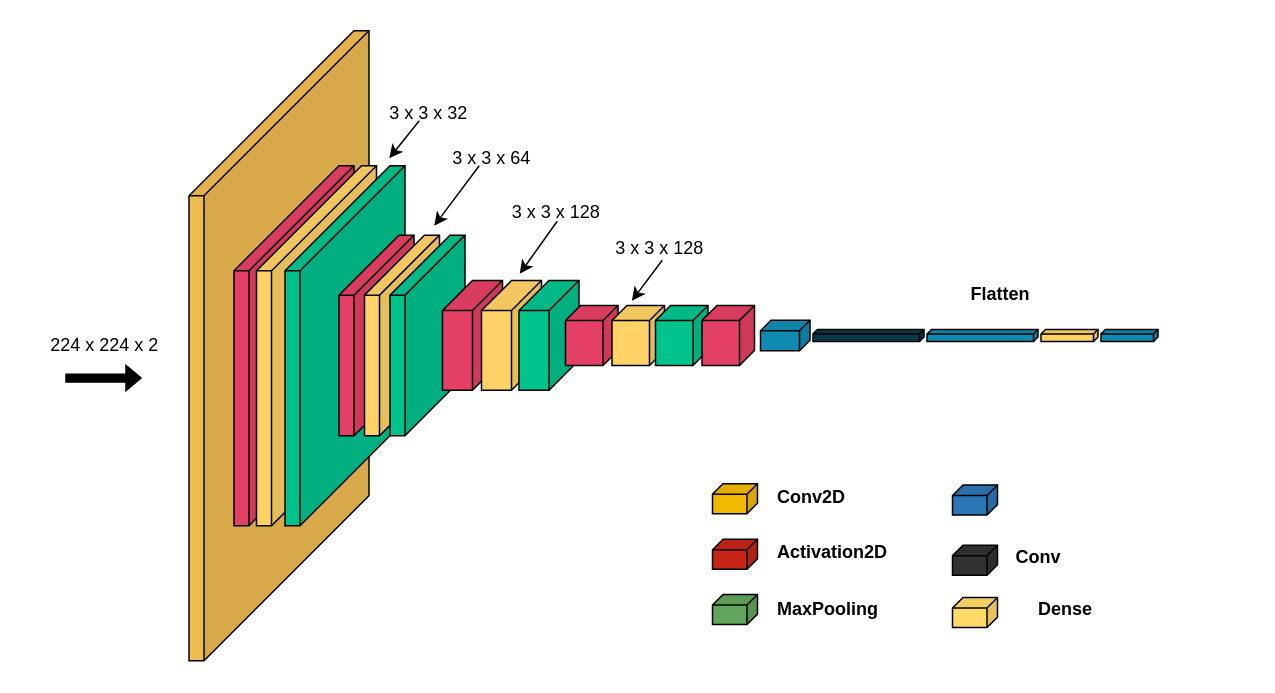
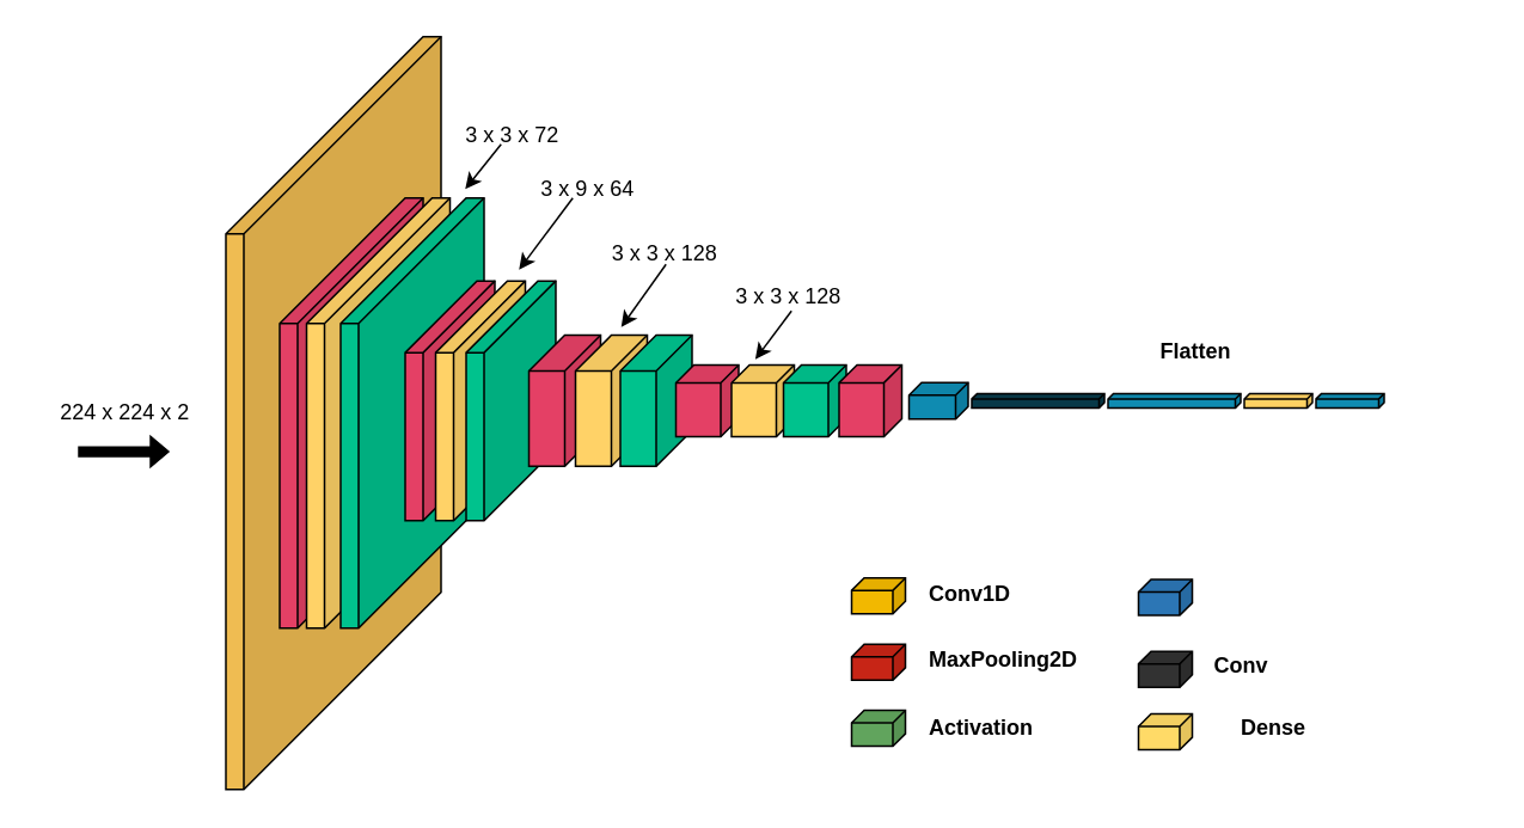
  <mxCell id="0" />
  <mxCell id="1" parent="0" />
  <mxCell id="2" value="" style="shape=cube;whiteSpace=wrap;html=1;boundedLbl=1;backgroundOutline=1;darkOpacity=0.05;darkOpacity2=0.1;size=110;direction=east;flipH=1;fillColor=#efbc52;strokeColor=default;gradientColor=none;" parent="1" vertex="1"><mxGeometry x="125.5" y="20" width="120" height="420" as="geometry" /></mxCell>
  <mxCell id="3" value="" style="shape=cube;whiteSpace=wrap;html=1;boundedLbl=1;backgroundOutline=1;darkOpacity=0.05;darkOpacity2=0.1;size=70;direction=east;flipH=1;fillColor=#e44065;strokeColor=#000000;" parent="1" vertex="1"><mxGeometry x="155.5" y="110" width="80" height="240" as="geometry" /></mxCell>
  <mxCell id="4" value="" style="shape=cube;whiteSpace=wrap;html=1;boundedLbl=1;backgroundOutline=1;darkOpacity=0.05;darkOpacity2=0.1;size=70;direction=east;flipH=1;fillColor=#ffd267;strokeColor=#000000;" parent="1" vertex="1"><mxGeometry x="170.5" y="110" width="80" height="240" as="geometry" /></mxCell>
  <mxCell id="5" value="" style="shape=cube;whiteSpace=wrap;html=1;boundedLbl=1;backgroundOutline=1;darkOpacity=0.05;darkOpacity2=0.1;size=70;direction=east;flipH=1;fillColor=#00c28d;strokeColor=#000000;" parent="1" vertex="1"><mxGeometry x="189.5" y="110" width="80" height="240" as="geometry" /></mxCell>
  <mxCell id="6" value="" style="shape=cube;whiteSpace=wrap;html=1;boundedLbl=1;backgroundOutline=1;darkOpacity=0.05;darkOpacity2=0.1;size=40;direction=east;flipH=1;fillColor=#e44065;strokeColor=#000000;" parent="1" vertex="1"><mxGeometry x="225.5" y="156.25" width="50" height="133.75" as="geometry" /></mxCell>
  <mxCell id="7" value="" style="shape=cube;whiteSpace=wrap;html=1;boundedLbl=1;backgroundOutline=1;darkOpacity=0.05;darkOpacity2=0.1;size=40;direction=east;flipH=1;fillColor=#FFD267;strokeColor=#000000;" parent="1" vertex="1"><mxGeometry x="242.5" y="156.25" width="50" height="133.75" as="geometry" /></mxCell>
  <mxCell id="8" value="" style="shape=cube;whiteSpace=wrap;html=1;boundedLbl=1;backgroundOutline=1;darkOpacity=0.05;darkOpacity2=0.1;size=40;direction=east;flipH=1;fillColor=#00C28D;strokeColor=#000000;" parent="1" vertex="1"><mxGeometry x="259.5" y="156.25" width="50" height="133.75" as="geometry" /></mxCell>
  <mxCell id="9" value="" style="shape=cube;whiteSpace=wrap;html=1;boundedLbl=1;backgroundOutline=1;darkOpacity=0.05;darkOpacity2=0.1;size=20;direction=east;flipH=1;fillColor=#E44065;strokeColor=#000000;" parent="1" vertex="1"><mxGeometry x="294.5" y="186.56" width="40" height="73.13" as="geometry" /></mxCell>
  <mxCell id="10" value="" style="shape=cube;whiteSpace=wrap;html=1;boundedLbl=1;backgroundOutline=1;darkOpacity=0.05;darkOpacity2=0.1;size=20;direction=east;flipH=1;fillColor=#FFD267;strokeColor=#000000;" parent="1" vertex="1"><mxGeometry x="320.5" y="186.56" width="40" height="73.13" as="geometry" /></mxCell>
  <mxCell id="11" value="" style="shape=cube;whiteSpace=wrap;html=1;boundedLbl=1;backgroundOutline=1;darkOpacity=0.05;darkOpacity2=0.1;size=20;direction=east;flipH=1;fillColor=#00C28D;strokeColor=#000000;" parent="1" vertex="1"><mxGeometry x="345.5" y="186.56" width="40" height="73.13" as="geometry" /></mxCell>
  <mxCell id="12" value="" style="shape=cube;whiteSpace=wrap;html=1;boundedLbl=1;backgroundOutline=1;darkOpacity=0.05;darkOpacity2=0.1;size=10;direction=east;flipH=1;fillColor=#E44065;strokeColor=#000000;" parent="1" vertex="1"><mxGeometry x="376.5" y="203.13" width="35" height="40" as="geometry" /></mxCell>
  <mxCell id="13" value="" style="shape=cube;whiteSpace=wrap;html=1;boundedLbl=1;backgroundOutline=1;darkOpacity=0.05;darkOpacity2=0.1;size=10;direction=east;flipH=1;fillColor=#FFD267;strokeColor=#000000;" parent="1" vertex="1"><mxGeometry x="407.5" y="203.13" width="35" height="40" as="geometry" /></mxCell>
  <mxCell id="14" value="" style="shape=cube;whiteSpace=wrap;html=1;boundedLbl=1;backgroundOutline=1;darkOpacity=0.05;darkOpacity2=0.1;size=7;direction=east;flipH=1;fillColor=#0f8bb1;strokeColor=#000000;" parent="1" vertex="1"><mxGeometry x="506.5" y="212.96" width="33" height="20.32" as="geometry" /></mxCell>
  <mxCell id="15" value="" style="shape=cube;whiteSpace=wrap;html=1;boundedLbl=1;backgroundOutline=1;darkOpacity=0.05;darkOpacity2=0.1;size=3;direction=east;flipH=1;fillColor=#083948;strokeColor=#000000;" parent="1" vertex="1"><mxGeometry x="541.5" y="219.12" width="74" height="8" as="geometry" /></mxCell>
  <mxCell id="16" value="" style="shape=cube;whiteSpace=wrap;html=1;boundedLbl=1;backgroundOutline=1;darkOpacity=0.05;darkOpacity2=0.1;size=3;direction=east;flipH=1;fillColor=#0F8BB1;strokeColor=#000000;" parent="1" vertex="1"><mxGeometry x="617.5" y="219.13" width="74" height="8" as="geometry" /></mxCell>
  <mxCell id="17" value="" style="shape=cube;whiteSpace=wrap;html=1;boundedLbl=1;backgroundOutline=1;darkOpacity=0.05;darkOpacity2=0.1;size=3;direction=east;flipH=1;fillColor=#ffd263;strokeColor=#000000;" parent="1" vertex="1"><mxGeometry x="693.5" y="219.13" width="38" height="8" as="geometry" /></mxCell>
  <mxCell id="18" value="" style="shape=cube;whiteSpace=wrap;html=1;boundedLbl=1;backgroundOutline=1;darkOpacity=0.05;darkOpacity2=0.1;size=7;direction=east;flipH=1;fillColor=#f2b800;strokeColor=#000000;" parent="1" vertex="1"><mxGeometry x="474.5" y="321.94" width="30" height="20" as="geometry" /></mxCell>
  <mxCell id="19" value="" style="shape=cube;whiteSpace=wrap;html=1;boundedLbl=1;backgroundOutline=1;darkOpacity=0.05;darkOpacity2=0.1;size=7;direction=east;flipH=1;fillColor=#c72516;strokeColor=#000000;" parent="1" vertex="1"><mxGeometry x="474.5" y="359.06" width="30" height="20" as="geometry" /></mxCell>
  <mxCell id="20" value="" style="shape=cube;whiteSpace=wrap;html=1;boundedLbl=1;backgroundOutline=1;darkOpacity=0.05;darkOpacity2=0.1;size=7;direction=east;flipH=1;fillColor=#61a45d;strokeColor=#000000;" parent="1" vertex="1"><mxGeometry x="474.5" y="395.88" width="30" height="20" as="geometry" /></mxCell>
  <mxCell id="21" value="" style="shape=cube;whiteSpace=wrap;html=1;boundedLbl=1;backgroundOutline=1;darkOpacity=0.05;darkOpacity2=0.1;size=3;direction=east;flipH=1;fillColor=#0F8BB1;strokeColor=#000000;" parent="1" vertex="1"><mxGeometry x="733.5" y="219.12" width="38" height="8" as="geometry" /></mxCell>
  <mxCell id="22" value="" style="shape=cube;whiteSpace=wrap;html=1;boundedLbl=1;backgroundOutline=1;darkOpacity=0.05;darkOpacity2=0.1;size=7;direction=east;flipH=1;fillColor=#2c76b5;strokeColor=#000000;" parent="1" vertex="1"><mxGeometry x="634.5" y="322.88" width="30" height="20" as="geometry" /></mxCell>
  <mxCell id="23" value="224 x 224 x 2" style="text;html=1;strokeColor=none;fillColor=none;align=center;verticalAlign=middle;whiteSpace=wrap;rounded=0;" parent="1" vertex="1"><mxGeometry x="20" y="215" width="99" height="30" as="geometry" /></mxCell>
- <mxCell id="24" value="3 x 3 x 32" style="text;html=1;strokeColor=none;fillColor=none;align=center;verticalAlign=middle;whiteSpace=wrap;rounded=0;" parent="1" vertex="1"><mxGeometry x="235.5" y="60" width="99" height="30" as="geometry" /></mxCell>
- <mxCell id="25" value="3 x 3 x 64" style="text;html=1;strokeColor=none;fillColor=none;align=center;verticalAlign=middle;whiteSpace=wrap;rounded=0;" parent="1" vertex="1"><mxGeometry x="277.5" y="90" width="99" height="30" as="geometry" /></mxCell>
+ <mxCell id="24" value="3 x 3 x 72" style="text;html=1;strokeColor=none;fillColor=none;align=center;verticalAlign=middle;whiteSpace=wrap;rounded=0;" parent="1" vertex="1"><mxGeometry x="235.5" y="60" width="99" height="30" as="geometry" /></mxCell>
+ <mxCell id="25" value="3 x 9 x 64" style="text;html=1;strokeColor=none;fillColor=none;align=center;verticalAlign=middle;whiteSpace=wrap;rounded=0;" parent="1" vertex="1"><mxGeometry x="277.5" y="90" width="99" height="30" as="geometry" /></mxCell>
  <mxCell id="26" value="3 x 3 x 128" style="text;html=1;strokeColor=none;fillColor=none;align=center;verticalAlign=middle;whiteSpace=wrap;rounded=0;" parent="1" vertex="1"><mxGeometry x="320.5" y="126.25" width="99" height="30" as="geometry" /></mxCell>
  <mxCell id="27" value="3 x 3 x 128" style="text;html=1;strokeColor=none;fillColor=none;align=center;verticalAlign=middle;whiteSpace=wrap;rounded=0;" parent="1" vertex="1"><mxGeometry x="390" y="150" width="99" height="30" as="geometry" /></mxCell>
  <mxCell id="28" value="" style="shape=cube;whiteSpace=wrap;html=1;boundedLbl=1;backgroundOutline=1;darkOpacity=0.05;darkOpacity2=0.1;size=10;direction=east;flipH=1;fillColor=#00C28D;strokeColor=#000000;" parent="1" vertex="1"><mxGeometry x="436.5" y="203.13" width="35" height="40" as="geometry" /></mxCell>
  <mxCell id="29" value="" style="shape=cube;whiteSpace=wrap;html=1;boundedLbl=1;backgroundOutline=1;darkOpacity=0.05;darkOpacity2=0.1;size=10;direction=east;flipH=1;fillColor=#E44065;strokeColor=#000000;" parent="1" vertex="1"><mxGeometry x="467.5" y="203.12" width="35" height="40" as="geometry" /></mxCell>
- <mxCell id="30" value="Conv2D" style="text;html=1;strokeColor=none;fillColor=none;align=left;verticalAlign=middle;whiteSpace=wrap;rounded=0;fontStyle=1" parent="1" vertex="1"><mxGeometry x="515.5" y="319" width="138" height="23.88" as="geometry" /></mxCell>
- <mxCell id="31" value="Activation2D" style="text;html=1;strokeColor=none;fillColor=none;align=left;verticalAlign=middle;whiteSpace=wrap;rounded=0;fontStyle=1" parent="1" vertex="1"><mxGeometry x="515.5" y="356.12" width="138" height="23.88" as="geometry" /></mxCell>
- <mxCell id="32" value="MaxPooling" style="text;html=1;strokeColor=none;fillColor=none;align=left;verticalAlign=middle;whiteSpace=wrap;rounded=0;fontStyle=1" parent="1" vertex="1"><mxGeometry x="515.5" y="394" width="138" height="23.88" as="geometry" /></mxCell>
+ <mxCell id="30" value="Conv1D" style="text;html=1;strokeColor=none;fillColor=none;align=left;verticalAlign=middle;whiteSpace=wrap;rounded=0;fontStyle=1" parent="1" vertex="1"><mxGeometry x="515.5" y="319" width="138" height="23.88" as="geometry" /></mxCell>
+ <mxCell id="31" value="MaxPooling2D" style="text;html=1;strokeColor=none;fillColor=none;align=left;verticalAlign=middle;whiteSpace=wrap;rounded=0;fontStyle=1" parent="1" vertex="1"><mxGeometry x="515.5" y="356.12" width="138" height="23.88" as="geometry" /></mxCell>
+ <mxCell id="32" value="Activation" style="text;html=1;strokeColor=none;fillColor=none;align=left;verticalAlign=middle;whiteSpace=wrap;rounded=0;fontStyle=1" parent="1" vertex="1"><mxGeometry x="515.5" y="394" width="138" height="23.88" as="geometry" /></mxCell>
  <mxCell id="33" value="Flatten" style="text;html=1;strokeColor=none;fillColor=none;align=left;verticalAlign=middle;whiteSpace=wrap;rounded=0;fontStyle=1" parent="1" vertex="1"><mxGeometry x="644.5" y="184" width="138" height="23.88" as="geometry" /></mxCell>
  <mxCell id="34" value="" style="shape=cube;whiteSpace=wrap;html=1;boundedLbl=1;backgroundOutline=1;darkOpacity=0.05;darkOpacity2=0.1;size=7;direction=east;flipH=1;fillColor=#323232;strokeColor=#000000;" parent="1" vertex="1"><mxGeometry x="634.5" y="362.94" width="30" height="20" as="geometry" /></mxCell>
  <mxCell id="35" value="Conv" style="text;html=1;strokeColor=none;fillColor=none;align=left;verticalAlign=middle;whiteSpace=wrap;rounded=0;fontStyle=1" parent="1" vertex="1"><mxGeometry x="674.5" y="359.06" width="138" height="23.88" as="geometry" /></mxCell>
  <mxCell id="36" value="" style="shape=cube;whiteSpace=wrap;html=1;boundedLbl=1;backgroundOutline=1;darkOpacity=0.05;darkOpacity2=0.1;size=7;direction=east;flipH=1;fillColor=#ffda67;strokeColor=#000000;" parent="1" vertex="1"><mxGeometry x="634.5" y="397.88" width="30" height="20" as="geometry" /></mxCell>
  <mxCell id="37" value="Dense" style="text;html=1;strokeColor=none;fillColor=none;align=left;verticalAlign=middle;whiteSpace=wrap;rounded=0;fontStyle=1" parent="1" vertex="1"><mxGeometry x="689.5" y="394" width="138" height="23.88" as="geometry" /></mxCell>
  <mxCell id="38" value="" style="endArrow=classic;html=1;rounded=0;" edge="1" parent="1"><mxGeometry width="50" height="50" relative="1" as="geometry"><mxPoint y="80" as="sourcePoint" x="279" /><mxPoint x="259" y="105" as="targetPoint" /></mxGeometry></mxCell>
  <mxCell id="39" value="" style="endArrow=classic;html=1;rounded=0;exitX=0.419;exitY=0.667;exitDx=0;exitDy=0;exitPerimeter=0;" edge="1" parent="1" source="25"><mxGeometry width="50" height="50" relative="1" as="geometry"><mxPoint x="289" y="90" as="sourcePoint" /><mxPoint x="289" y="150" as="targetPoint" /></mxGeometry></mxCell>
  <mxCell id="40" value="" style="endArrow=classic;html=1;rounded=0;exitX=0.419;exitY=0.667;exitDx=0;exitDy=0;exitPerimeter=0;" edge="1" parent="1"><mxGeometry width="50" height="50" relative="1" as="geometry"><mxPoint x="370.981" y="147.01" as="sourcePoint" /><mxPoint x="346" y="182" as="targetPoint" /></mxGeometry></mxCell>
  <mxCell id="41" value="" style="endArrow=classic;html=1;rounded=0;exitX=0.419;exitY=0.667;exitDx=0;exitDy=0;exitPerimeter=0;entryX=0.621;entryY=-0.077;entryDx=0;entryDy=0;entryPerimeter=0;" edge="1" parent="1" target="13"><mxGeometry width="50" height="50" relative="1" as="geometry"><mxPoint x="440.981" y="173.01" as="sourcePoint" /><mxPoint x="411" y="213" as="targetPoint" /></mxGeometry></mxCell>
  <mxCell id="42" value="" style="shape=singleArrow;whiteSpace=wrap;html=1;fillColor=#000000;" vertex="1" parent="1"><mxGeometry x="43.5" y="243.12" width="50" height="16.88" as="geometry" /></mxCell>
